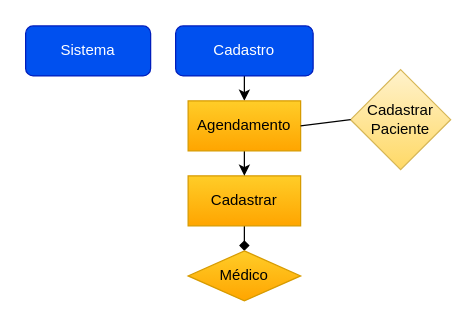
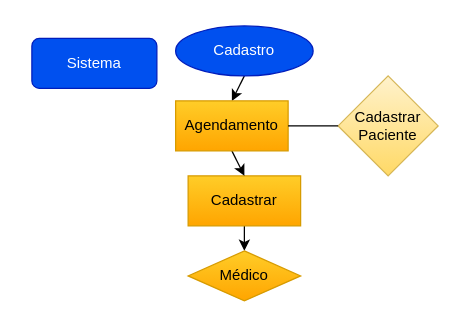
  <mxCell id="0" />
  <mxCell id="1" parent="0" />
- <mxCell id="2" value="Sistema" style="rounded=1;whiteSpace=wrap;html=1;fontSize=12;glass=0;strokeWidth=1;shadow=0;fillColor=#0050ef;strokeColor=#001DBC;fontColor=#ffffff;" vertex="1" parent="1"><mxGeometry x="20" y="20" width="100" height="40" as="geometry" /></mxCell>
+ <mxCell id="2" value="Sistema" style="rounded=1;whiteSpace=wrap;html=1;fontSize=12;glass=0;strokeWidth=1;shadow=0;fillColor=#0050ef;strokeColor=#001DBC;fontColor=#ffffff;" vertex="1" parent="1"><mxGeometry x="25" y="30" width="100" height="40" as="geometry" /></mxCell>
  <mxCell id="3" style="edgeStyle=none;rounded=0;orthogonalLoop=1;jettySize=auto;html=1;exitX=0.5;exitY=1;exitDx=0;exitDy=0;entryX=0.5;entryY=0;entryDx=0;entryDy=0;" edge="1" parent="1" source="4" target="9"><mxGeometry relative="1" as="geometry" /></mxCell>
- <mxCell id="4" value="Cadastro" style="rounded=1;whiteSpace=wrap;html=1;fontSize=12;glass=0;strokeWidth=1;shadow=0;fillColor=#0050ef;strokeColor=#001DBC;fontColor=#ffffff;" vertex="1" parent="1"><mxGeometry x="140" y="20" width="110" height="40" as="geometry" /></mxCell>
- <mxCell id="5" style="edgeStyle=none;rounded=0;orthogonalLoop=1;jettySize=auto;html=1;exitX=0.5;exitY=1;exitDx=0;exitDy=0;entryX=0.5;entryY=0;entryDx=0;entryDy=0;endArrow=diamond;" edge="1" parent="1" source="6" target="7"><mxGeometry relative="1" as="geometry" /></mxCell>
+ <mxCell id="4" value="Cadastro" style="ellipse;whiteSpace=wrap;html=1;fontSize=12;glass=0;strokeWidth=1;shadow=0;fillColor=#0050ef;strokeColor=#001DBC;fontColor=#ffffff;" vertex="1" parent="1"><mxGeometry x="140" y="20" width="110" height="40" as="geometry" /></mxCell>
+ <mxCell id="5" style="edgeStyle=none;rounded=0;orthogonalLoop=1;jettySize=auto;html=1;exitX=0.5;exitY=1;exitDx=0;exitDy=0;entryX=0.5;entryY=0;entryDx=0;entryDy=0;" edge="1" parent="1" source="6" target="7"><mxGeometry relative="1" as="geometry" /></mxCell>
  <mxCell id="6" value="&lt;font color=&quot;#000000&quot;&gt;Cadastrar&lt;/font&gt;" style="rounded=0;whiteSpace=wrap;html=1;fillColor=#ffcd28;strokeColor=#d79b00;gradientColor=#ffa500;" vertex="1" parent="1"><mxGeometry x="150" y="140" width="90" height="40" as="geometry" /></mxCell>
  <mxCell id="7" value="&lt;font color=&quot;#000000&quot;&gt;Médico&lt;/font&gt;" style="rhombus;whiteSpace=wrap;html=1;fillColor=#ffcd28;strokeColor=#d79b00;gradientColor=#ffa500;" vertex="1" parent="1"><mxGeometry x="150" y="200" width="90" height="40" as="geometry" /></mxCell>
  <mxCell id="8" style="edgeStyle=none;rounded=0;orthogonalLoop=1;jettySize=auto;html=1;exitX=0.5;exitY=1;exitDx=0;exitDy=0;entryX=0.5;entryY=0;entryDx=0;entryDy=0;" edge="1" parent="1" source="9" target="6"><mxGeometry relative="1" as="geometry" /></mxCell>
- <mxCell id="9" value="&lt;font color=&quot;#000000&quot;&gt;Agendamento&lt;/font&gt;" style="rounded=0;whiteSpace=wrap;html=1;fillColor=#ffcd28;strokeColor=#d79b00;gradientColor=#ffa500;" vertex="1" parent="1"><mxGeometry x="150" y="80" width="90" height="40" as="geometry" /></mxCell>
- <mxCell id="10" value="&lt;font color=&quot;#000000&quot;&gt;Cadastrar&lt;br&gt;Paciente&lt;/font&gt;" style="rhombus;whiteSpace=wrap;html=1;gradientColor=#ffd966;fillColor=#fff2cc;strokeColor=#d6b656;" vertex="1" parent="1"><mxGeometry x="280" y="55" width="80" height="80" as="geometry" /></mxCell>
+ <mxCell id="9" value="&lt;font color=&quot;#000000&quot;&gt;Agendamento&lt;/font&gt;" style="rounded=0;whiteSpace=wrap;html=1;fillColor=#ffcd28;strokeColor=#d79b00;gradientColor=#ffa500;" vertex="1" parent="1"><mxGeometry x="140" y="80" width="90" height="40" as="geometry" /></mxCell>
+ <mxCell id="10" value="&lt;font color=&quot;#000000&quot;&gt;Cadastrar&lt;br&gt;Paciente&lt;/font&gt;" style="rhombus;whiteSpace=wrap;html=1;gradientColor=#ffd966;fillColor=#fff2cc;strokeColor=#d6b656;" vertex="1" parent="1"><mxGeometry x="270" y="60" width="80" height="80" as="geometry" /></mxCell>
  <mxCell id="11" value="" style="endArrow=none;html=1;exitX=1;exitY=0.5;exitDx=0;exitDy=0;entryX=0;entryY=0.5;entryDx=0;entryDy=0;" edge="1" parent="1" source="9" target="10"><mxGeometry width="50" height="50" relative="1" as="geometry"><mxPoint x="380" y="190" as="sourcePoint" /><mxPoint x="430" y="140" as="targetPoint" /></mxGeometry></mxCell>
